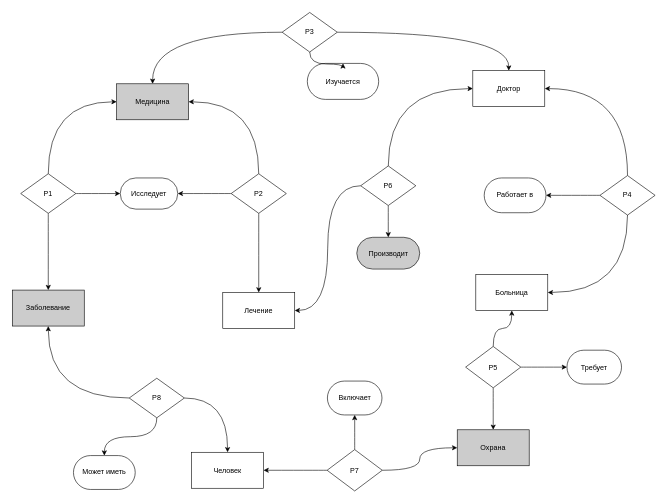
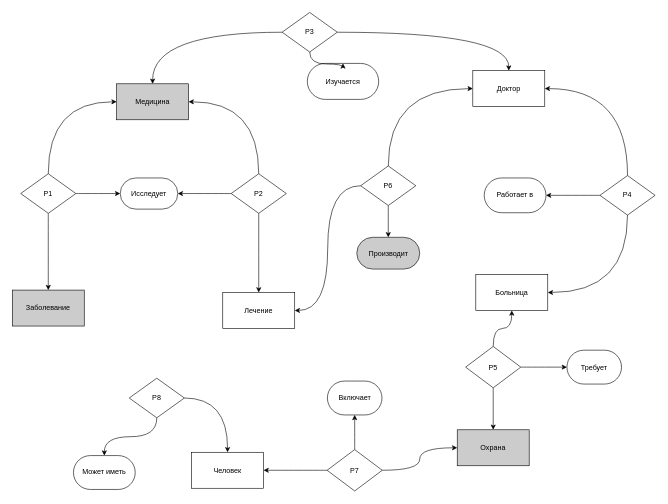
  <mxCell id="0" />
  <mxCell id="1" parent="0" />
  <mxCell id="2" value="Заболевание" style="rounded=0;whiteSpace=wrap;html=1;fillColor=#CCCCCC;" parent="1" vertex="1"><mxGeometry x="20" y="483" width="120" height="60" as="geometry" /></mxCell>
  <mxCell id="3" value="Доктор" style="rounded=0;whiteSpace=wrap;html=1;" parent="1" vertex="1"><mxGeometry x="788" y="117" width="120" height="60" as="geometry" /></mxCell>
  <mxCell id="4" value="Лечение" style="rounded=0;whiteSpace=wrap;html=1;" parent="1" vertex="1"><mxGeometry x="371" y="487" width="120" height="60" as="geometry" /></mxCell>
  <mxCell id="5" value="Медицина" style="rounded=0;whiteSpace=wrap;html=1;fillColor=#CCCCCC;" parent="1" vertex="1"><mxGeometry x="194" y="139" width="120" height="60" as="geometry" /></mxCell>
  <mxCell id="6" value="Изучается" style="rounded=1;whiteSpace=wrap;html=1;arcSize=50;" parent="1" vertex="1"><mxGeometry x="512" y="105" width="119" height="60" as="geometry" /></mxCell>
  <mxCell id="7" value="Исследует" style="rounded=1;whiteSpace=wrap;html=1;arcSize=50;" parent="1" vertex="1"><mxGeometry x="200" y="296" width="96" height="52" as="geometry" /></mxCell>
  <mxCell id="8" value="Работает в" style="rounded=1;whiteSpace=wrap;html=1;arcSize=50;" parent="1" vertex="1"><mxGeometry x="807" y="296" width="103" height="58" as="geometry" /></mxCell>
  <mxCell id="9" style="edgeStyle=orthogonalEdgeStyle;rounded=0;orthogonalLoop=1;jettySize=auto;html=1;exitX=0.5;exitY=0;exitDx=0;exitDy=0;entryX=0;entryY=0.5;entryDx=0;entryDy=0;curved=1;" parent="1" source="12" target="5" edge="1"><mxGeometry relative="1" as="geometry" /></mxCell>
  <mxCell id="10" style="edgeStyle=orthogonalEdgeStyle;rounded=0;orthogonalLoop=1;jettySize=auto;html=1;exitX=1;exitY=0.5;exitDx=0;exitDy=0;entryX=0;entryY=0.5;entryDx=0;entryDy=0;curved=1;" parent="1" source="12" target="7" edge="1"><mxGeometry relative="1" as="geometry" /></mxCell>
  <mxCell id="11" style="edgeStyle=orthogonalEdgeStyle;rounded=0;orthogonalLoop=1;jettySize=auto;html=1;exitX=0.5;exitY=1;exitDx=0;exitDy=0;entryX=0.5;entryY=0;entryDx=0;entryDy=0;curved=1;" parent="1" source="12" target="2" edge="1"><mxGeometry relative="1" as="geometry" /></mxCell>
  <mxCell id="12" value="P1" style="rhombus;whiteSpace=wrap;html=1;" parent="1" vertex="1"><mxGeometry x="34" y="289" width="92" height="66" as="geometry" /></mxCell>
  <mxCell id="13" style="edgeStyle=orthogonalEdgeStyle;rounded=0;orthogonalLoop=1;jettySize=auto;html=1;exitX=0.5;exitY=0;exitDx=0;exitDy=0;entryX=1;entryY=0.5;entryDx=0;entryDy=0;curved=1;" parent="1" source="16" target="5" edge="1"><mxGeometry relative="1" as="geometry" /></mxCell>
  <mxCell id="14" style="edgeStyle=orthogonalEdgeStyle;rounded=0;orthogonalLoop=1;jettySize=auto;html=1;exitX=0;exitY=0.5;exitDx=0;exitDy=0;entryX=1;entryY=0.5;entryDx=0;entryDy=0;curved=1;" parent="1" source="16" target="7" edge="1"><mxGeometry relative="1" as="geometry" /></mxCell>
  <mxCell id="15" style="edgeStyle=orthogonalEdgeStyle;rounded=0;orthogonalLoop=1;jettySize=auto;html=1;exitX=0.5;exitY=1;exitDx=0;exitDy=0;entryX=0.5;entryY=0;entryDx=0;entryDy=0;curved=1;" parent="1" source="16" target="4" edge="1"><mxGeometry relative="1" as="geometry" /></mxCell>
  <mxCell id="16" value="P2" style="rhombus;whiteSpace=wrap;html=1;" parent="1" vertex="1"><mxGeometry x="385" y="289" width="92" height="66" as="geometry" /></mxCell>
  <mxCell id="17" style="edgeStyle=orthogonalEdgeStyle;rounded=0;orthogonalLoop=1;jettySize=auto;html=1;exitX=0;exitY=0.5;exitDx=0;exitDy=0;entryX=0.5;entryY=0;entryDx=0;entryDy=0;curved=1;" parent="1" source="20" target="5" edge="1"><mxGeometry relative="1" as="geometry" /></mxCell>
  <mxCell id="18" style="edgeStyle=orthogonalEdgeStyle;rounded=0;orthogonalLoop=1;jettySize=auto;html=1;exitX=1;exitY=0.5;exitDx=0;exitDy=0;entryX=0.5;entryY=0;entryDx=0;entryDy=0;curved=1;" parent="1" source="20" target="3" edge="1"><mxGeometry relative="1" as="geometry" /></mxCell>
  <mxCell id="19" style="edgeStyle=orthogonalEdgeStyle;rounded=0;orthogonalLoop=1;jettySize=auto;html=1;exitX=0.5;exitY=1;exitDx=0;exitDy=0;entryX=0.5;entryY=0;entryDx=0;entryDy=0;curved=1;" parent="1" source="20" target="6" edge="1"><mxGeometry relative="1" as="geometry" /></mxCell>
  <mxCell id="20" value="P3" style="rhombus;whiteSpace=wrap;html=1;" parent="1" vertex="1"><mxGeometry x="470" y="20" width="92" height="66" as="geometry" /></mxCell>
  <mxCell id="21" style="edgeStyle=orthogonalEdgeStyle;rounded=0;orthogonalLoop=1;jettySize=auto;html=1;exitX=0.5;exitY=0;exitDx=0;exitDy=0;entryX=1;entryY=0.5;entryDx=0;entryDy=0;curved=1;" parent="1" source="24" target="3" edge="1"><mxGeometry relative="1" as="geometry" /></mxCell>
  <mxCell id="22" style="edgeStyle=orthogonalEdgeStyle;rounded=0;orthogonalLoop=1;jettySize=auto;html=1;entryX=1;entryY=0.5;entryDx=0;entryDy=0;curved=1;" parent="1" source="24" target="8" edge="1"><mxGeometry relative="1" as="geometry" /></mxCell>
  <mxCell id="23" style="edgeStyle=orthogonalEdgeStyle;rounded=0;orthogonalLoop=1;jettySize=auto;html=1;entryX=1;entryY=0.5;entryDx=0;entryDy=0;curved=1;exitX=0.5;exitY=1;exitDx=0;exitDy=0;" parent="1" source="24" target="25" edge="1"><mxGeometry relative="1" as="geometry" /></mxCell>
  <mxCell id="24" value="P4" style="rhombus;whiteSpace=wrap;html=1;" parent="1" vertex="1"><mxGeometry x="1000" y="292" width="92" height="66" as="geometry" /></mxCell>
  <mxCell id="25" value="Больница" style="rounded=0;whiteSpace=wrap;html=1;" parent="1" vertex="1"><mxGeometry x="793" y="457" width="120" height="60" as="geometry" /></mxCell>
  <mxCell id="26" style="edgeStyle=orthogonalEdgeStyle;rounded=0;orthogonalLoop=1;jettySize=auto;html=1;exitX=0.5;exitY=0;exitDx=0;exitDy=0;entryX=0.5;entryY=1;entryDx=0;entryDy=0;curved=1;" parent="1" source="29" target="25" edge="1"><mxGeometry relative="1" as="geometry" /></mxCell>
  <mxCell id="27" style="edgeStyle=orthogonalEdgeStyle;rounded=0;orthogonalLoop=1;jettySize=auto;html=1;exitX=1;exitY=0.5;exitDx=0;exitDy=0;entryX=0;entryY=0.5;entryDx=0;entryDy=0;curved=1;" parent="1" source="29" target="30" edge="1"><mxGeometry relative="1" as="geometry" /></mxCell>
  <mxCell id="28" style="edgeStyle=orthogonalEdgeStyle;rounded=0;orthogonalLoop=1;jettySize=auto;html=1;exitX=0.5;exitY=1;exitDx=0;exitDy=0;entryX=0.5;entryY=0;entryDx=0;entryDy=0;curved=1;" parent="1" source="29" target="31" edge="1"><mxGeometry relative="1" as="geometry" /></mxCell>
  <mxCell id="29" value="P5" style="rhombus;whiteSpace=wrap;html=1;" parent="1" vertex="1"><mxGeometry x="776" y="577" width="92" height="69" as="geometry" /></mxCell>
  <mxCell id="30" value="Требует" style="rounded=1;whiteSpace=wrap;html=1;arcSize=50;" parent="1" vertex="1"><mxGeometry x="945" y="583.25" width="91" height="56.5" as="geometry" /></mxCell>
  <mxCell id="31" value="Охрана" style="rounded=0;whiteSpace=wrap;html=1;fillColor=#CCCCCC;" parent="1" vertex="1"><mxGeometry x="762" y="716" width="120" height="60" as="geometry" /></mxCell>
  <mxCell id="32" value="Производит" style="rounded=1;whiteSpace=wrap;html=1;arcSize=50;fillColor=#cccccc;" parent="1" vertex="1"><mxGeometry x="594.5" y="395" width="105" height="53" as="geometry" /></mxCell>
  <mxCell id="33" style="edgeStyle=orthogonalEdgeStyle;rounded=0;orthogonalLoop=1;jettySize=auto;html=1;exitX=0.5;exitY=0;exitDx=0;exitDy=0;entryX=0;entryY=0.5;entryDx=0;entryDy=0;curved=1;" parent="1" source="36" target="3" edge="1"><mxGeometry relative="1" as="geometry" /></mxCell>
  <mxCell id="34" style="edgeStyle=orthogonalEdgeStyle;rounded=0;orthogonalLoop=1;jettySize=auto;html=1;entryX=1;entryY=0.5;entryDx=0;entryDy=0;curved=1;" parent="1" source="36" target="4" edge="1"><mxGeometry relative="1" as="geometry" /></mxCell>
  <mxCell id="35" style="edgeStyle=orthogonalEdgeStyle;rounded=0;orthogonalLoop=1;jettySize=auto;html=1;entryX=0.5;entryY=0;entryDx=0;entryDy=0;curved=1;" parent="1" source="36" target="32" edge="1"><mxGeometry relative="1" as="geometry" /></mxCell>
  <mxCell id="36" value="P6" style="rhombus;whiteSpace=wrap;html=1;" parent="1" vertex="1"><mxGeometry x="601" y="276" width="92" height="66" as="geometry" /></mxCell>
  <mxCell id="37" style="edgeStyle=orthogonalEdgeStyle;rounded=0;orthogonalLoop=1;jettySize=auto;html=1;exitX=0.5;exitY=0;exitDx=0;exitDy=0;entryX=0.5;entryY=1;entryDx=0;entryDy=0;curved=1;" parent="1" source="40" target="41" edge="1"><mxGeometry relative="1" as="geometry" /></mxCell>
  <mxCell id="38" style="edgeStyle=orthogonalEdgeStyle;rounded=0;orthogonalLoop=1;jettySize=auto;html=1;exitX=1;exitY=0.5;exitDx=0;exitDy=0;entryX=0;entryY=0.5;entryDx=0;entryDy=0;curved=1;" parent="1" source="40" target="31" edge="1"><mxGeometry relative="1" as="geometry" /></mxCell>
  <mxCell id="39" style="edgeStyle=orthogonalEdgeStyle;rounded=0;orthogonalLoop=1;jettySize=auto;html=1;entryX=1;entryY=0.5;entryDx=0;entryDy=0;curved=1;" parent="1" source="40" target="42" edge="1"><mxGeometry relative="1" as="geometry" /></mxCell>
  <mxCell id="40" value="P7" style="rhombus;whiteSpace=wrap;html=1;" parent="1" vertex="1"><mxGeometry x="545" y="749" width="92" height="69" as="geometry" /></mxCell>
  <mxCell id="41" value="Включает" style="rounded=1;whiteSpace=wrap;html=1;arcSize=50;" parent="1" vertex="1"><mxGeometry x="545.5" y="634.75" width="91" height="56.5" as="geometry" /></mxCell>
  <mxCell id="42" value="Человек" style="rounded=0;whiteSpace=wrap;html=1;" parent="1" vertex="1"><mxGeometry x="319" y="753.5" width="120" height="60" as="geometry" /></mxCell>
  <mxCell id="43" value="Может иметь" style="rounded=1;whiteSpace=wrap;html=1;arcSize=50;" parent="1" vertex="1"><mxGeometry x="122" y="759" width="103" height="56.5" as="geometry" /></mxCell>
  <mxCell id="44" style="edgeStyle=orthogonalEdgeStyle;rounded=0;orthogonalLoop=1;jettySize=auto;html=1;exitX=1;exitY=0.5;exitDx=0;exitDy=0;entryX=0.5;entryY=0;entryDx=0;entryDy=0;curved=1;" parent="1" source="47" target="42" edge="1"><mxGeometry relative="1" as="geometry" /></mxCell>
  <mxCell id="45" style="edgeStyle=orthogonalEdgeStyle;rounded=0;orthogonalLoop=1;jettySize=auto;html=1;exitX=0.5;exitY=1;exitDx=0;exitDy=0;entryX=0.5;entryY=0;entryDx=0;entryDy=0;curved=1;" parent="1" source="47" target="43" edge="1"><mxGeometry relative="1" as="geometry" /></mxCell>
- <mxCell id="46" style="edgeStyle=orthogonalEdgeStyle;rounded=0;orthogonalLoop=1;jettySize=auto;html=1;exitX=0;exitY=0.5;exitDx=0;exitDy=0;entryX=0.5;entryY=1;entryDx=0;entryDy=0;curved=1;" parent="1" source="47" target="2" edge="1"><mxGeometry relative="1" as="geometry" /></mxCell>
  <mxCell id="47" value="P8" style="rhombus;whiteSpace=wrap;html=1;" parent="1" vertex="1"><mxGeometry x="215" y="630" width="92" height="66" as="geometry" /></mxCell>
